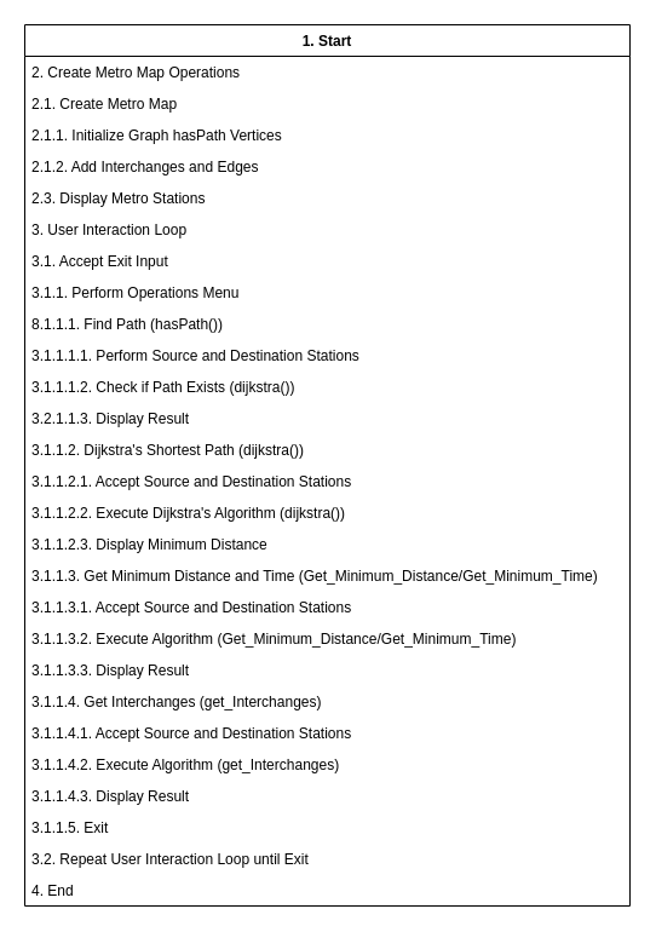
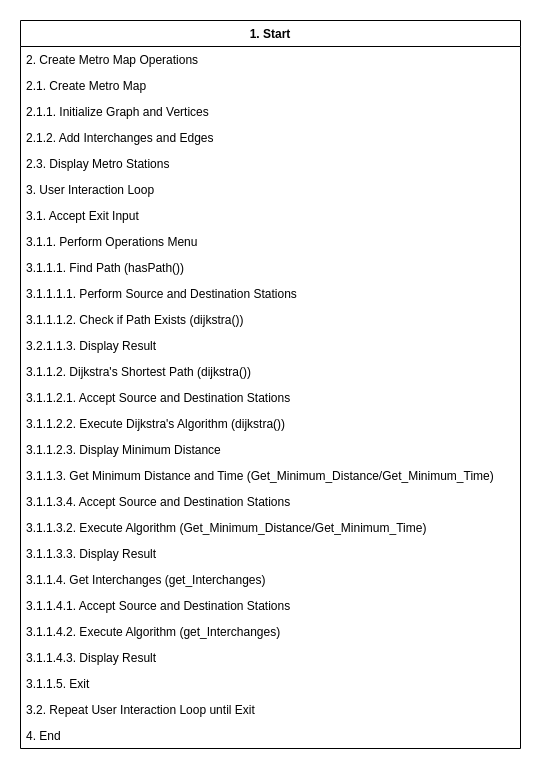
  <mxCell id="0" />
  <mxCell id="1" parent="0" />
  <mxCell id="2" value="1. Start" style="swimlane;fontStyle=1;childLayout=stackLayout;horizontal=1;startSize=26;horizontalStack=0;resizeParent=1;resizeParentMax=0;resizeLast=0;collapsible=1;marginBottom=0;" vertex="1" parent="1"><mxGeometry x="20" y="20" width="500" height="728" as="geometry" /></mxCell>
  <mxCell id="3" value="2. Create Metro Map Operations" style="text;strokeColor=none;fillColor=none;align=left;verticalAlign=top;spacingLeft=4;spacingRight=4;overflow=hidden;rotatable=0;points=[[0,0.5],[1,0.5]];portConstraint=eastwest;" vertex="1" parent="2"><mxGeometry y="26" width="500" height="26" as="geometry" /></mxCell>
  <mxCell id="4" value="    2.1. Create Metro Map" style="text;strokeColor=none;fillColor=none;align=left;verticalAlign=top;spacingLeft=4;spacingRight=4;overflow=hidden;rotatable=0;points=[[0,0.5],[1,0.5]];portConstraint=eastwest;" vertex="1" parent="2"><mxGeometry y="52" width="500" height="26" as="geometry" /></mxCell>
- <mxCell id="5" value="        2.1.1. Initialize Graph hasPath Vertices" style="text;strokeColor=none;fillColor=none;align=left;verticalAlign=top;spacingLeft=4;spacingRight=4;overflow=hidden;rotatable=0;points=[[0,0.5],[1,0.5]];portConstraint=eastwest;" vertex="1" parent="2"><mxGeometry y="78" width="500" height="26" as="geometry" /></mxCell>
+ <mxCell id="5" value="        2.1.1. Initialize Graph and Vertices" style="text;strokeColor=none;fillColor=none;align=left;verticalAlign=top;spacingLeft=4;spacingRight=4;overflow=hidden;rotatable=0;points=[[0,0.5],[1,0.5]];portConstraint=eastwest;" vertex="1" parent="2"><mxGeometry y="78" width="500" height="26" as="geometry" /></mxCell>
  <mxCell id="6" value="        2.1.2. Add Interchanges and Edges" style="text;strokeColor=none;fillColor=none;align=left;verticalAlign=top;spacingLeft=4;spacingRight=4;overflow=hidden;rotatable=0;points=[[0,0.5],[1,0.5]];portConstraint=eastwest;" vertex="1" parent="2"><mxGeometry y="104" width="500" height="26" as="geometry" /></mxCell>
  <mxCell id="7" value="    2.3. Display Metro Stations" style="text;strokeColor=none;fillColor=none;align=left;verticalAlign=top;spacingLeft=4;spacingRight=4;overflow=hidden;rotatable=0;points=[[0,0.5],[1,0.5]];portConstraint=eastwest;" vertex="1" parent="2"><mxGeometry y="130" width="500" height="26" as="geometry" /></mxCell>
  <mxCell id="8" value="3. User Interaction Loop" style="text;strokeColor=none;fillColor=none;align=left;verticalAlign=top;spacingLeft=4;spacingRight=4;overflow=hidden;rotatable=0;points=[[0,0.5],[1,0.5]];portConstraint=eastwest;" vertex="1" parent="2"><mxGeometry y="156" width="500" height="26" as="geometry" /></mxCell>
  <mxCell id="9" value="    3.1. Accept Exit Input" style="text;strokeColor=none;fillColor=none;align=left;verticalAlign=top;spacingLeft=4;spacingRight=4;overflow=hidden;rotatable=0;points=[[0,0.5],[1,0.5]];portConstraint=eastwest;" vertex="1" parent="2"><mxGeometry y="182" width="500" height="26" as="geometry" /></mxCell>
  <mxCell id="10" value="        3.1.1. Perform Operations Menu" style="text;strokeColor=none;fillColor=none;align=left;verticalAlign=top;spacingLeft=4;spacingRight=4;overflow=hidden;rotatable=0;points=[[0,0.5],[1,0.5]];portConstraint=eastwest;" vertex="1" parent="2"><mxGeometry y="208" width="500" height="26" as="geometry" /></mxCell>
- <mxCell id="11" value="            8.1.1.1. Find Path (hasPath())" style="text;strokeColor=none;fillColor=none;align=left;verticalAlign=top;spacingLeft=4;spacingRight=4;overflow=hidden;rotatable=0;points=[[0,0.5],[1,0.5]];portConstraint=eastwest;" vertex="1" parent="2"><mxGeometry y="234" width="500" height="26" as="geometry" /></mxCell>
+ <mxCell id="11" value="            3.1.1.1. Find Path (hasPath())" style="text;strokeColor=none;fillColor=none;align=left;verticalAlign=top;spacingLeft=4;spacingRight=4;overflow=hidden;rotatable=0;points=[[0,0.5],[1,0.5]];portConstraint=eastwest;" vertex="1" parent="2"><mxGeometry y="234" width="500" height="26" as="geometry" /></mxCell>
  <mxCell id="12" value="                3.1.1.1.1. Perform Source and Destination Stations" style="text;strokeColor=none;fillColor=none;align=left;verticalAlign=top;spacingLeft=4;spacingRight=4;overflow=hidden;rotatable=0;points=[[0,0.5],[1,0.5]];portConstraint=eastwest;" vertex="1" parent="2"><mxGeometry y="260" width="500" height="26" as="geometry" /></mxCell>
  <mxCell id="13" value="                3.1.1.1.2. Check if Path Exists (dijkstra())" style="text;strokeColor=none;fillColor=none;align=left;verticalAlign=top;spacingLeft=4;spacingRight=4;overflow=hidden;rotatable=0;points=[[0,0.5],[1,0.5]];portConstraint=eastwest;" vertex="1" parent="2"><mxGeometry y="286" width="500" height="26" as="geometry" /></mxCell>
  <mxCell id="14" value="                3.2.1.1.3. Display Result" style="text;strokeColor=none;fillColor=none;align=left;verticalAlign=top;spacingLeft=4;spacingRight=4;overflow=hidden;rotatable=0;points=[[0,0.5],[1,0.5]];portConstraint=eastwest;" vertex="1" parent="2"><mxGeometry y="312" width="500" height="26" as="geometry" /></mxCell>
  <mxCell id="15" value="            3.1.1.2. Dijkstra's Shortest Path (dijkstra())" style="text;strokeColor=none;fillColor=none;align=left;verticalAlign=top;spacingLeft=4;spacingRight=4;overflow=hidden;rotatable=0;points=[[0,0.5],[1,0.5]];portConstraint=eastwest;" vertex="1" parent="2"><mxGeometry y="338" width="500" height="26" as="geometry" /></mxCell>
  <mxCell id="16" value="                3.1.1.2.1. Accept Source and Destination Stations" style="text;strokeColor=none;fillColor=none;align=left;verticalAlign=top;spacingLeft=4;spacingRight=4;overflow=hidden;rotatable=0;points=[[0,0.5],[1,0.5]];portConstraint=eastwest;" vertex="1" parent="2"><mxGeometry y="364" width="500" height="26" as="geometry" /></mxCell>
  <mxCell id="17" value="                3.1.1.2.2. Execute Dijkstra's Algorithm (dijkstra())" style="text;strokeColor=none;fillColor=none;align=left;verticalAlign=top;spacingLeft=4;spacingRight=4;overflow=hidden;rotatable=0;points=[[0,0.5],[1,0.5]];portConstraint=eastwest;" vertex="1" parent="2"><mxGeometry y="390" width="500" height="26" as="geometry" /></mxCell>
  <mxCell id="18" value="                3.1.1.2.3. Display Minimum Distance" style="text;strokeColor=none;fillColor=none;align=left;verticalAlign=top;spacingLeft=4;spacingRight=4;overflow=hidden;rotatable=0;points=[[0,0.5],[1,0.5]];portConstraint=eastwest;" vertex="1" parent="2"><mxGeometry y="416" width="500" height="26" as="geometry" /></mxCell>
  <mxCell id="19" value="            3.1.1.3. Get Minimum Distance and Time (Get_Minimum_Distance/Get_Minimum_Time)" style="text;strokeColor=none;fillColor=none;align=left;verticalAlign=top;spacingLeft=4;spacingRight=4;overflow=hidden;rotatable=0;points=[[0,0.5],[1,0.5]];portConstraint=eastwest;" vertex="1" parent="2"><mxGeometry y="442" width="500" height="26" as="geometry" /></mxCell>
- <mxCell id="20" value="                3.1.1.3.1. Accept Source and Destination Stations" style="text;strokeColor=none;fillColor=none;align=left;verticalAlign=top;spacingLeft=4;spacingRight=4;overflow=hidden;rotatable=0;points=[[0,0.5],[1,0.5]];portConstraint=eastwest;" vertex="1" parent="2"><mxGeometry y="468" width="500" height="26" as="geometry" /></mxCell>
+ <mxCell id="20" value="                3.1.1.3.4. Accept Source and Destination Stations" style="text;strokeColor=none;fillColor=none;align=left;verticalAlign=top;spacingLeft=4;spacingRight=4;overflow=hidden;rotatable=0;points=[[0,0.5],[1,0.5]];portConstraint=eastwest;" vertex="1" parent="2"><mxGeometry y="468" width="500" height="26" as="geometry" /></mxCell>
  <mxCell id="21" value="                3.1.1.3.2. Execute Algorithm (Get_Minimum_Distance/Get_Minimum_Time)" style="text;strokeColor=none;fillColor=none;align=left;verticalAlign=top;spacingLeft=4;spacingRight=4;overflow=hidden;rotatable=0;points=[[0,0.5],[1,0.5]];portConstraint=eastwest;" vertex="1" parent="2"><mxGeometry y="494" width="500" height="26" as="geometry" /></mxCell>
  <mxCell id="22" value="                3.1.1.3.3. Display Result" style="text;strokeColor=none;fillColor=none;align=left;verticalAlign=top;spacingLeft=4;spacingRight=4;overflow=hidden;rotatable=0;points=[[0,0.5],[1,0.5]];portConstraint=eastwest;" vertex="1" parent="2"><mxGeometry y="520" width="500" height="26" as="geometry" /></mxCell>
  <mxCell id="23" value="            3.1.1.4. Get Interchanges (get_Interchanges)" style="text;strokeColor=none;fillColor=none;align=left;verticalAlign=top;spacingLeft=4;spacingRight=4;overflow=hidden;rotatable=0;points=[[0,0.5],[1,0.5]];portConstraint=eastwest;" vertex="1" parent="2"><mxGeometry y="546" width="500" height="26" as="geometry" /></mxCell>
  <mxCell id="24" value="                3.1.1.4.1. Accept Source and Destination Stations" style="text;strokeColor=none;fillColor=none;align=left;verticalAlign=top;spacingLeft=4;spacingRight=4;overflow=hidden;rotatable=0;points=[[0,0.5],[1,0.5]];portConstraint=eastwest;" vertex="1" parent="2"><mxGeometry y="572" width="500" height="26" as="geometry" /></mxCell>
  <mxCell id="25" value="                3.1.1.4.2. Execute Algorithm (get_Interchanges)" style="text;strokeColor=none;fillColor=none;align=left;verticalAlign=top;spacingLeft=4;spacingRight=4;overflow=hidden;rotatable=0;points=[[0,0.5],[1,0.5]];portConstraint=eastwest;" vertex="1" parent="2"><mxGeometry y="598" width="500" height="26" as="geometry" /></mxCell>
  <mxCell id="26" value="                3.1.1.4.3. Display Result" style="text;strokeColor=none;fillColor=none;align=left;verticalAlign=top;spacingLeft=4;spacingRight=4;overflow=hidden;rotatable=0;points=[[0,0.5],[1,0.5]];portConstraint=eastwest;" vertex="1" parent="2"><mxGeometry y="624" width="500" height="26" as="geometry" /></mxCell>
  <mxCell id="27" value="            3.1.1.5. Exit" style="text;strokeColor=none;fillColor=none;align=left;verticalAlign=top;spacingLeft=4;spacingRight=4;overflow=hidden;rotatable=0;points=[[0,0.5],[1,0.5]];portConstraint=eastwest;" vertex="1" parent="2"><mxGeometry y="650" width="500" height="26" as="geometry" /></mxCell>
  <mxCell id="28" value="    3.2. Repeat User Interaction Loop until Exit" style="text;strokeColor=none;fillColor=none;align=left;verticalAlign=top;spacingLeft=4;spacingRight=4;overflow=hidden;rotatable=0;points=[[0,0.5],[1,0.5]];portConstraint=eastwest;" vertex="1" parent="2"><mxGeometry y="676" width="500" height="26" as="geometry" /></mxCell>
  <mxCell id="29" value="4. End" style="text;strokeColor=none;fillColor=none;align=left;verticalAlign=top;spacingLeft=4;spacingRight=4;overflow=hidden;rotatable=0;points=[[0,0.5],[1,0.5]];portConstraint=eastwest;" vertex="1" parent="2"><mxGeometry y="702" width="500" height="26" as="geometry" /></mxCell>
